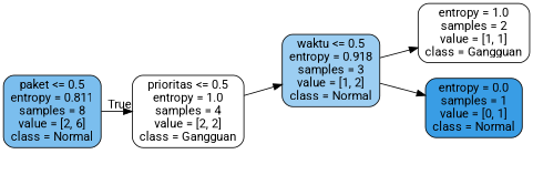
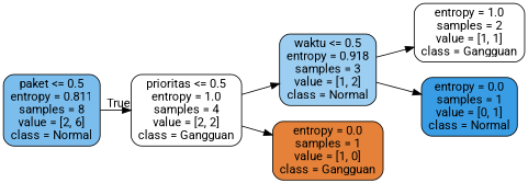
  digraph {
    fontname=Roboto
    rankdir=LR
    node [color=black fillcolor="#e5813900" fontname=Roboto shape=box style="filled, rounded"]
    edge [fontname=Roboto]
    n1 [fillcolor="#399de5aa" label="paket <= 0.5\nentropy = 0.811\nsamples = 8\nvalue = [2, 6]\nclass = Normal"]
    n2 [label="prioritas <= 0.5\nentropy = 1.0\nsamples = 4\nvalue = [2, 2]\nclass = Gangguan"]
    n3 [fillcolor="#399de57f" label="waktu <= 0.5\nentropy = 0.918\nsamples = 3\nvalue = [1, 2]\nclass = Normal"]
+   n4 [fillcolor="#e58139ff" label="entropy = 0.0\nsamples = 1\nvalue = [1, 0]\nclass = Gangguan"]
    n5 [label="entropy = 1.0\nsamples = 2\nvalue = [1, 1]\nclass = Gangguan"]
    n6 [fillcolor="#399de5ff" label="entropy = 0.0\nsamples = 1\nvalue = [0, 1]\nclass = Normal"]
    n1 -> n2 [headlabel=True labelangle=45 labeldistance=2.5]
    n2 -> n3
+   n2 -> n4
    n3 -> n5
    n3 -> n6
  }
